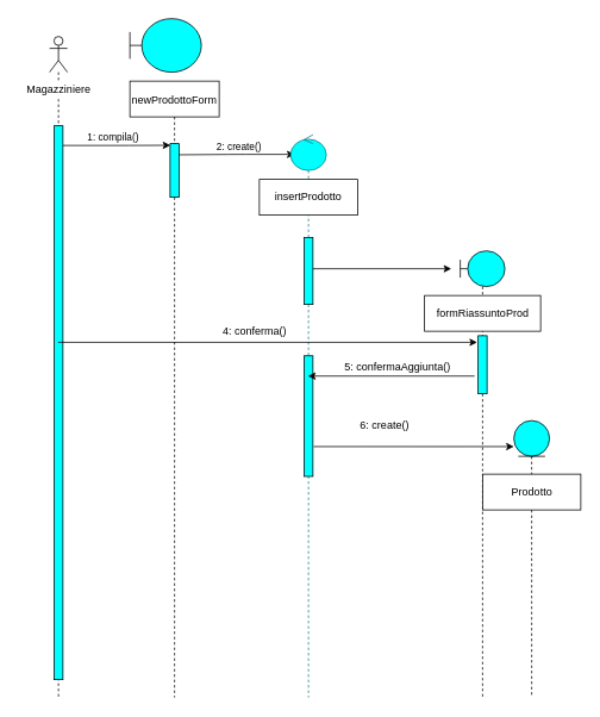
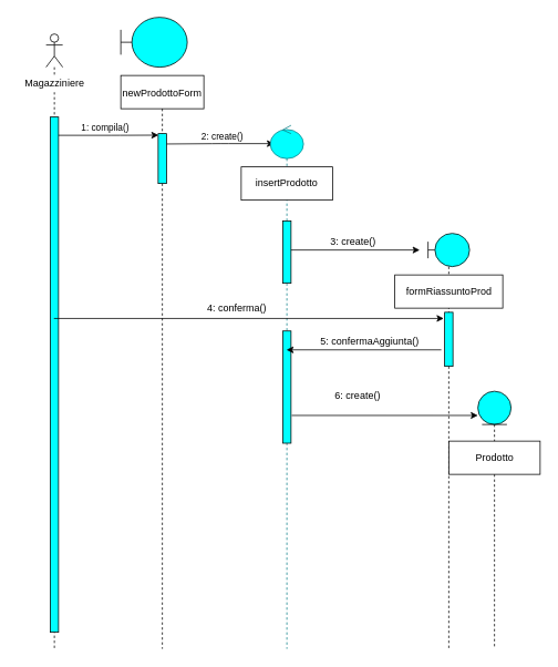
  <mxCell id="0" />
  <mxCell id="1" parent="0" />
  <mxCell id="2" value="newProdottoForm" style="shape=umlLifeline;perimeter=lifelinePerimeter;container=1;collapsible=0;recursiveResize=0;rounded=0;shadow=0;strokeWidth=1;fillColor=#FFFFFF;" parent="1" vertex="1"><mxGeometry x="145" y="90" width="100" height="690" as="geometry" /></mxCell>
  <mxCell id="3" value="" style="points=[];perimeter=orthogonalPerimeter;rounded=0;shadow=0;strokeWidth=1;fillColor=#00FFFF;" parent="2" vertex="1"><mxGeometry x="45" y="70" width="10" height="60" as="geometry" /></mxCell>
  <mxCell id="4" value="" style="shape=umlBoundary;whiteSpace=wrap;html=1;fillColor=#00FFFF;" parent="1" vertex="1"><mxGeometry x="145" y="20" width="80" height="60" as="geometry" /></mxCell>
  <mxCell id="5" value="1: compila()" style="endArrow=classic;html=1;entryX=0.138;entryY=0.099;entryDx=0;entryDy=0;entryPerimeter=0;fillColor=#00FFFF;" parent="1" edge="1"><mxGeometry x="-0.058" y="9" width="50" height="50" relative="1" as="geometry"><mxPoint x="69" y="162" as="sourcePoint" /><mxPoint x="190.38" y="161.81" as="targetPoint" /><Array as="points"><mxPoint x="144" y="162" /></Array><mxPoint as="offset" /></mxGeometry></mxCell>
  <mxCell id="6" value="2: create()" style="endArrow=classic;html=1;exitX=1.027;exitY=0.255;exitDx=0;exitDy=0;exitPerimeter=0;fillColor=#00FFFF;" parent="1" edge="1"><mxGeometry x="0.04" y="8" width="50" height="50" relative="1" as="geometry"><mxPoint x="200.27" y="172.45" as="sourcePoint" /><mxPoint x="329.5" y="172" as="targetPoint" /><Array as="points"><mxPoint x="265" y="172" /></Array><mxPoint as="offset" /></mxGeometry></mxCell>
  <mxCell id="7" value="" style="shape=umlLifeline;participant=umlEntity;perimeter=lifelinePerimeter;whiteSpace=wrap;html=1;container=1;collapsible=0;recursiveResize=0;verticalAlign=top;spacingTop=36;outlineConnect=0;fillColor=#00FFFF;" parent="1" vertex="1"><mxGeometry x="575" y="470" width="40" height="310" as="geometry" /></mxCell>
  <mxCell id="8" value="" style="shape=umlLifeline;participant=umlBoundary;perimeter=lifelinePerimeter;whiteSpace=wrap;html=1;container=1;collapsible=0;recursiveResize=0;verticalAlign=top;spacingTop=36;outlineConnect=0;fillColor=#00FFFF;" parent="1" vertex="1"><mxGeometry x="515" y="280" width="50" height="500" as="geometry" /></mxCell>
  <mxCell id="9" value="" style="html=1;points=[];perimeter=orthogonalPerimeter;fillColor=#00FFFF;" parent="8" vertex="1"><mxGeometry x="20" y="95" width="10" height="65" as="geometry" /></mxCell>
  <mxCell id="10" value="formRiassuntoProd" style="html=1;fillColor=#FFFFFF;" parent="1" vertex="1"><mxGeometry x="475" y="330" width="130" height="40" as="geometry" /></mxCell>
  <mxCell id="11" value="Prodotto" style="html=1;fillColor=#FFFFFF;" parent="1" vertex="1"><mxGeometry x="540" y="530" width="110" height="40" as="geometry" /></mxCell>
  <mxCell id="12" value="" style="shape=umlLifeline;participant=umlActor;perimeter=lifelinePerimeter;whiteSpace=wrap;html=1;container=1;collapsible=0;recursiveResize=0;verticalAlign=top;spacingTop=36;outlineConnect=0;fillColor=#FFFFFF;" parent="1" vertex="1"><mxGeometry x="55" y="40" width="20" height="740" as="geometry" /></mxCell>
  <mxCell id="13" value="" style="html=1;points=[];perimeter=orthogonalPerimeter;fillColor=#00FFFF;" parent="12" vertex="1"><mxGeometry x="5" y="100" width="10" height="620" as="geometry" /></mxCell>
  <mxCell id="14" value="Magazziniere" style="text;html=1;align=center;verticalAlign=middle;resizable=0;points=[];autosize=1;fillColor=#FFFFFF;" parent="1" vertex="1"><mxGeometry x="20" y="90" width="90" height="20" as="geometry" /></mxCell>
+ <mxCell id="15" value="3: create()" style="text;html=1;strokeColor=none;fillColor=none;align=center;verticalAlign=middle;whiteSpace=wrap;rounded=0;" parent="1" vertex="1"><mxGeometry x="385" y="280" width="80" height="20" as="geometry" /></mxCell>
  <mxCell id="16" value="" style="endArrow=classic;html=1;fillColor=#00FFFF;" parent="1" source="19" edge="1"><mxGeometry width="50" height="50" relative="1" as="geometry"><mxPoint x="381.33" y="300" as="sourcePoint" /><mxPoint x="505" y="300.04" as="targetPoint" /></mxGeometry></mxCell>
  <mxCell id="17" value="6: create()" style="text;html=1;align=center;verticalAlign=middle;resizable=0;points=[];autosize=1;" parent="1" vertex="1"><mxGeometry x="395" y="465" width="70" height="20" as="geometry" /></mxCell>
  <mxCell id="18" value="" style="endArrow=classic;html=1;fillColor=#00FFFF;entryX=0;entryY=0.094;entryDx=0;entryDy=0;entryPerimeter=0;exitX=1.087;exitY=0.256;exitDx=0;exitDy=0;exitPerimeter=0;" parent="1" target="7" edge="1"><mxGeometry width="50" height="50" relative="1" as="geometry"><mxPoint x="350.87" y="499.12" as="sourcePoint" /><mxPoint x="503.56" y="507.9" as="targetPoint" /></mxGeometry></mxCell>
  <mxCell id="19" value="" style="shape=umlLifeline;participant=umlControl;perimeter=lifelinePerimeter;whiteSpace=wrap;html=1;container=1;collapsible=0;recursiveResize=0;verticalAlign=top;spacingTop=36;outlineConnect=0;strokeColor=#0e8088;fillColor=#00FFFF;" parent="1" vertex="1"><mxGeometry x="325" y="150" width="40" height="630" as="geometry" /></mxCell>
  <mxCell id="20" value="" style="points=[];perimeter=orthogonalPerimeter;rounded=0;shadow=0;strokeWidth=1;fillColor=#00FFFF;" parent="19" vertex="1"><mxGeometry x="15" y="115" width="10" height="75" as="geometry" /></mxCell>
  <mxCell id="21" value="" style="points=[];perimeter=orthogonalPerimeter;rounded=0;shadow=0;strokeWidth=1;fillColor=#00FFFF;" vertex="1" parent="19"><mxGeometry x="15" y="247.5" width="10" height="135" as="geometry" /></mxCell>
  <mxCell id="22" value="insertProdotto" style="rounded=0;whiteSpace=wrap;html=1;align=center;fillColor=#FFFFFF;" parent="1" vertex="1"><mxGeometry x="290" y="200" width="110" height="40" as="geometry" /></mxCell>
  <mxCell id="23" value="" style="endArrow=classic;html=1;entryX=-0.107;entryY=0.114;entryDx=0;entryDy=0;entryPerimeter=0;" edge="1" parent="1" source="12" target="9"><mxGeometry width="50" height="50" relative="1" as="geometry"><mxPoint x="345" y="450" as="sourcePoint" /><mxPoint x="395" y="400" as="targetPoint" /></mxGeometry></mxCell>
  <mxCell id="24" value="4: conferma()" style="text;html=1;strokeColor=none;fillColor=none;align=center;verticalAlign=middle;whiteSpace=wrap;rounded=0;" vertex="1" parent="1"><mxGeometry x="225" y="360" width="120" height="20" as="geometry" /></mxCell>
  <mxCell id="25" value="" style="endArrow=classic;html=1;exitX=-0.403;exitY=0.695;exitDx=0;exitDy=0;exitPerimeter=0;" edge="1" parent="1" source="9" target="19"><mxGeometry width="50" height="50" relative="1" as="geometry"><mxPoint x="345" y="410" as="sourcePoint" /><mxPoint x="395" y="360" as="targetPoint" /></mxGeometry></mxCell>
  <mxCell id="26" value="5: confermaAggiunta()" style="text;html=1;strokeColor=none;fillColor=none;align=center;verticalAlign=middle;whiteSpace=wrap;rounded=0;" vertex="1" parent="1"><mxGeometry x="375" y="400" width="140" height="20" as="geometry" /></mxCell>
